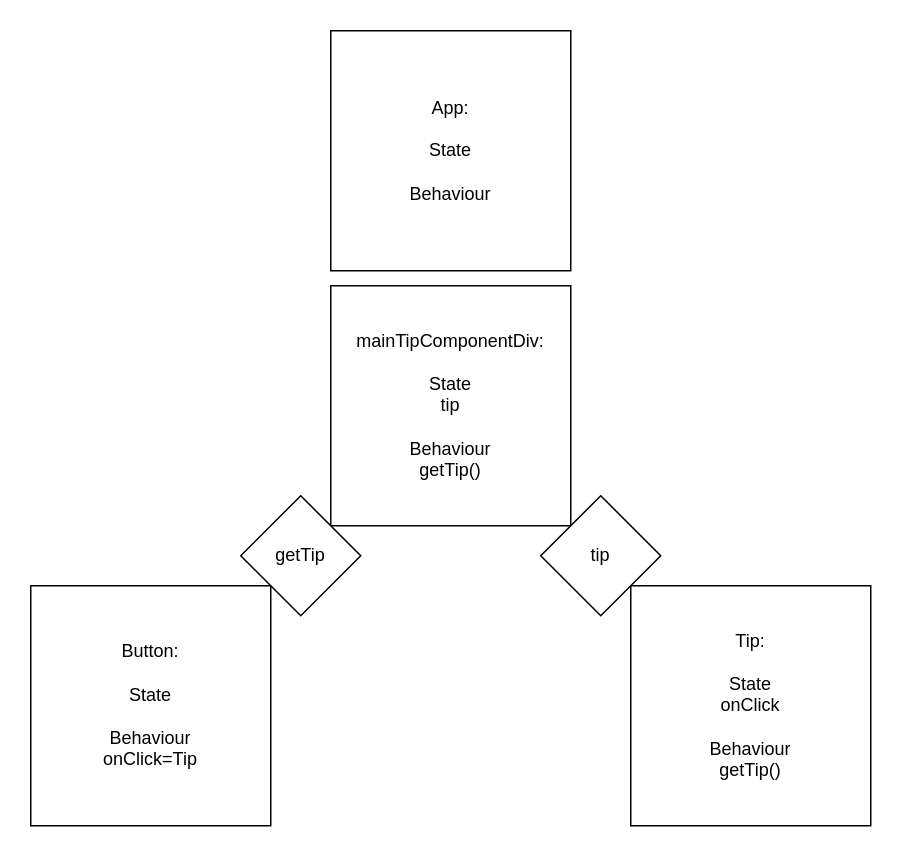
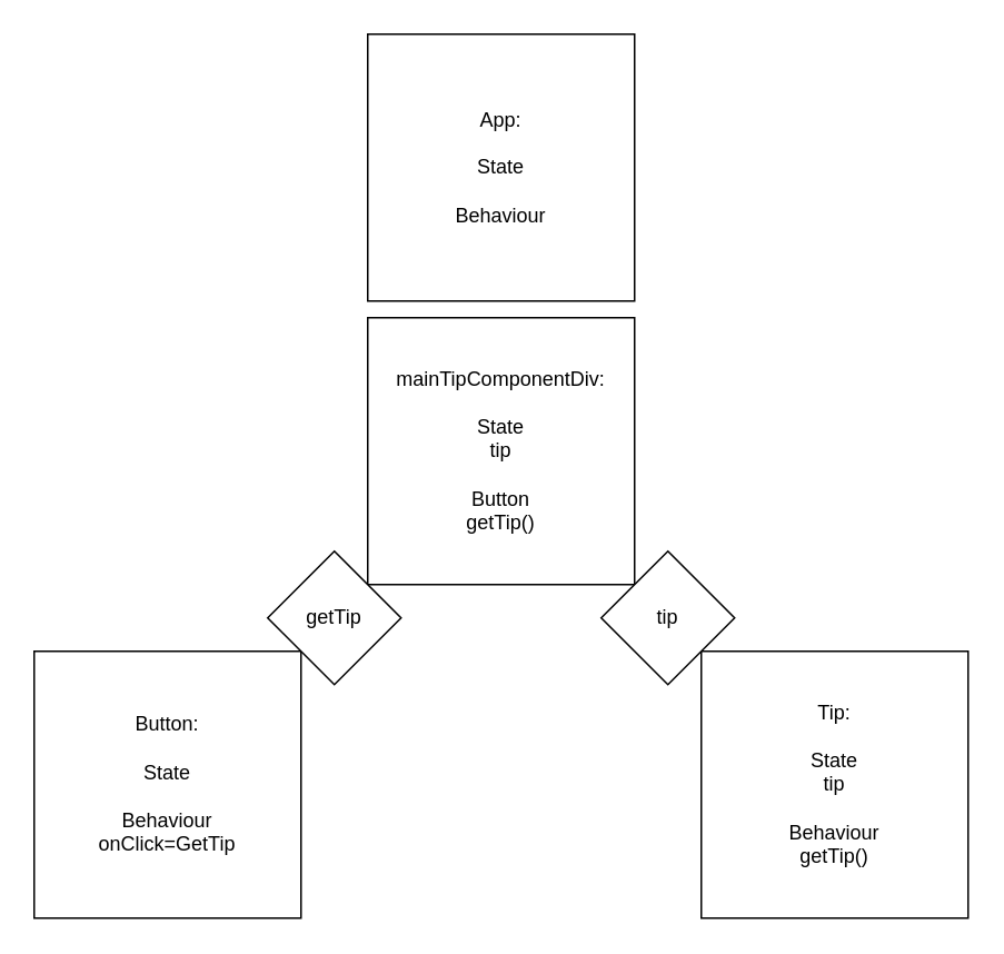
  <mxCell id="0" />
  <mxCell id="1" parent="0" />
  <mxCell id="2" value="App:&lt;br&gt;&lt;br&gt;State&lt;br&gt;&lt;br&gt;Behaviour" style="rounded=0;whiteSpace=wrap;html=1;" vertex="1" parent="1"><mxGeometry x="220" y="20" width="160" height="160" as="geometry" /></mxCell>
- <mxCell id="3" value="mainTipComponentDiv:&lt;br&gt;&lt;br&gt;State&lt;br&gt;tip&lt;br&gt;&lt;br&gt;Behaviour&lt;br&gt;getTip()" style="rounded=0;whiteSpace=wrap;html=1;" vertex="1" parent="1"><mxGeometry x="220" y="190" width="160" height="160" as="geometry" /></mxCell>
- <mxCell id="4" value="Button:&lt;br&gt;&lt;br&gt;State&lt;br&gt;&lt;br&gt;Behaviour&lt;br&gt;onClick=Tip" style="rounded=0;whiteSpace=wrap;html=1;" vertex="1" parent="1"><mxGeometry x="20" y="390" width="160" height="160" as="geometry" /></mxCell>
- <mxCell id="5" value="Tip:&lt;br&gt;&lt;br&gt;State&lt;br&gt;onClick&lt;br&gt;&lt;br&gt;Behaviour&lt;br&gt;getTip()" style="rounded=0;whiteSpace=wrap;html=1;" vertex="1" parent="1"><mxGeometry x="420" y="390" width="160" height="160" as="geometry" /></mxCell>
+ <mxCell id="3" value="mainTipComponentDiv:&lt;br&gt;&lt;br&gt;State&lt;br&gt;tip&lt;br&gt;&lt;br&gt;Button&lt;br&gt;getTip()" style="rounded=0;whiteSpace=wrap;html=1;" vertex="1" parent="1"><mxGeometry x="220" y="190" width="160" height="160" as="geometry" /></mxCell>
+ <mxCell id="4" value="Button:&lt;br&gt;&lt;br&gt;State&lt;br&gt;&lt;br&gt;Behaviour&lt;br&gt;onClick=GetTip" style="rounded=0;whiteSpace=wrap;html=1;" vertex="1" parent="1"><mxGeometry x="20" y="390" width="160" height="160" as="geometry" /></mxCell>
+ <mxCell id="5" value="Tip:&lt;br&gt;&lt;br&gt;State&lt;br&gt;tip&lt;br&gt;&lt;br&gt;Behaviour&lt;br&gt;getTip()" style="rounded=0;whiteSpace=wrap;html=1;" vertex="1" parent="1"><mxGeometry x="420" y="390" width="160" height="160" as="geometry" /></mxCell>
  <mxCell id="6" value="getTip" style="rhombus;whiteSpace=wrap;html=1;" vertex="1" parent="1"><mxGeometry x="160" y="330" width="80" height="80" as="geometry" /></mxCell>
  <mxCell id="7" value="tip" style="rhombus;whiteSpace=wrap;html=1;" vertex="1" parent="1"><mxGeometry x="360" y="330" width="80" height="80" as="geometry" /></mxCell>
